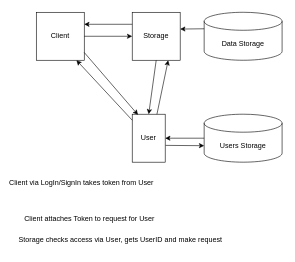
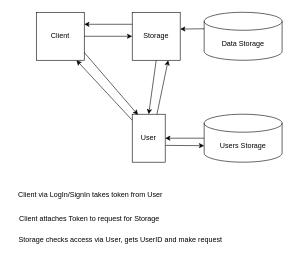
  <mxCell id="0" />
  <mxCell id="1" parent="0" />
  <mxCell id="2" value="Client" style="whiteSpace=wrap;html=1;aspect=fixed;" vertex="1" parent="1"><mxGeometry x="60" y="20" width="80" height="80" as="geometry" /></mxCell>
  <mxCell id="3" value="Storage" style="whiteSpace=wrap;html=1;aspect=fixed;" vertex="1" parent="1"><mxGeometry x="220" y="20" width="80" height="80" as="geometry" /></mxCell>
  <mxCell id="4" value="User" style="whiteSpace=wrap;html=1;aspect=fixed;" vertex="1" parent="1"><mxGeometry x="220" y="190" width="55" height="80" as="geometry" /></mxCell>
  <mxCell id="5" value="Data Storage" style="shape=cylinder3;whiteSpace=wrap;html=1;boundedLbl=1;backgroundOutline=1;size=15;" vertex="1" parent="1"><mxGeometry x="340" y="20" width="130" height="80" as="geometry" /></mxCell>
  <mxCell id="6" value="Users Storage" style="shape=cylinder3;whiteSpace=wrap;html=1;boundedLbl=1;backgroundOutline=1;size=15;" vertex="1" parent="1"><mxGeometry x="340" y="190" width="130" height="80" as="geometry" /></mxCell>
  <mxCell id="7" value="" style="endArrow=classic;html=1;rounded=0;entryX=0.175;entryY=0.013;entryDx=0;entryDy=0;exitX=1;exitY=0.838;exitDx=0;exitDy=0;exitPerimeter=0;entryPerimeter=0;" edge="1" parent="1" source="2" target="4"><mxGeometry width="50" height="50" relative="1" as="geometry"><mxPoint x="290" y="210" as="sourcePoint" /><mxPoint x="340" y="160" as="targetPoint" /></mxGeometry></mxCell>
  <mxCell id="8" value="" style="endArrow=classic;html=1;rounded=0;entryX=0.838;entryY=1;entryDx=0;entryDy=0;exitX=0;exitY=0.125;exitDx=0;exitDy=0;entryPerimeter=0;exitPerimeter=0;" edge="1" parent="1" source="4" target="2"><mxGeometry width="50" height="50" relative="1" as="geometry"><mxPoint x="290" y="210" as="sourcePoint" /><mxPoint x="340" y="160" as="targetPoint" /></mxGeometry></mxCell>
  <mxCell id="9" value="" style="endArrow=classic;html=1;rounded=0;entryX=0;entryY=0.5;entryDx=0;entryDy=0;exitX=1;exitY=0.5;exitDx=0;exitDy=0;" edge="1" parent="1" source="2" target="3"><mxGeometry width="50" height="50" relative="1" as="geometry"><mxPoint x="290" y="210" as="sourcePoint" /><mxPoint x="340" y="160" as="targetPoint" /></mxGeometry></mxCell>
  <mxCell id="10" value="" style="endArrow=classic;html=1;rounded=0;entryX=1;entryY=0.25;entryDx=0;entryDy=0;exitX=0;exitY=0.25;exitDx=0;exitDy=0;" edge="1" parent="1" source="3" target="2"><mxGeometry width="50" height="50" relative="1" as="geometry"><mxPoint x="290" y="210" as="sourcePoint" /><mxPoint x="340" y="160" as="targetPoint" /></mxGeometry></mxCell>
  <mxCell id="11" value="" style="endArrow=classic;html=1;rounded=0;entryX=0.75;entryY=1;entryDx=0;entryDy=0;exitX=0.75;exitY=0;exitDx=0;exitDy=0;" edge="1" parent="1" source="4" target="3"><mxGeometry width="50" height="50" relative="1" as="geometry"><mxPoint x="290" y="210" as="sourcePoint" /><mxPoint x="340" y="160" as="targetPoint" /></mxGeometry></mxCell>
  <mxCell id="12" value="" style="endArrow=classic;html=1;rounded=0;entryX=0.5;entryY=0;entryDx=0;entryDy=0;exitX=0.5;exitY=1;exitDx=0;exitDy=0;" edge="1" parent="1" source="3" target="4"><mxGeometry width="50" height="50" relative="1" as="geometry"><mxPoint x="290" y="210" as="sourcePoint" /><mxPoint x="340" y="160" as="targetPoint" /></mxGeometry></mxCell>
  <mxCell id="13" value="" style="endArrow=classic;html=1;rounded=0;entryX=0;entryY=0;entryDx=0;entryDy=52.5;entryPerimeter=0;exitX=1.013;exitY=0.65;exitDx=0;exitDy=0;exitPerimeter=0;" edge="1" parent="1" source="4" target="6"><mxGeometry width="50" height="50" relative="1" as="geometry"><mxPoint x="290" y="210" as="sourcePoint" /><mxPoint x="340" y="160" as="targetPoint" /></mxGeometry></mxCell>
  <mxCell id="14" value="" style="endArrow=classic;html=1;rounded=0;entryX=1;entryY=0.5;entryDx=0;entryDy=0;exitX=0;exitY=0.5;exitDx=0;exitDy=0;exitPerimeter=0;" edge="1" parent="1" source="6" target="4"><mxGeometry width="50" height="50" relative="1" as="geometry"><mxPoint x="290" y="210" as="sourcePoint" /><mxPoint x="340" y="160" as="targetPoint" /></mxGeometry></mxCell>
  <mxCell id="15" value="" style="endArrow=classic;html=1;rounded=0;exitX=0;exitY=0;exitDx=0;exitDy=27.5;exitPerimeter=0;" edge="1" parent="1" source="5"><mxGeometry width="50" height="50" relative="1" as="geometry"><mxPoint x="290" y="210" as="sourcePoint" /><mxPoint x="300" y="48" as="targetPoint" /></mxGeometry></mxCell>
- <mxCell id="16" value="Client via LogIn/SignIn takes token from User" style="text;html=1;align=center;verticalAlign=middle;resizable=0;points=[];autosize=1;strokeColor=none;fillColor=none;" vertex="1" parent="1"><mxGeometry x="5" y="290" width="260" height="30" as="geometry" /></mxCell>
- <mxCell id="17" value="Client attaches Token to request for User&amp;nbsp;" style="text;html=1;align=center;verticalAlign=middle;resizable=0;points=[];autosize=1;strokeColor=none;fillColor=none;" vertex="1" parent="1"><mxGeometry x="20" y="350" width="260" height="30" as="geometry" /></mxCell>
+ <mxCell id="16" value="Client via LogIn/SignIn takes token from User" style="text;html=1;align=center;verticalAlign=middle;resizable=0;points=[];autosize=1;strokeColor=none;fillColor=none;" vertex="1" parent="1"><mxGeometry x="20" y="310" width="260" height="30" as="geometry" /></mxCell>
+ <mxCell id="17" value="Client attaches Token to request for Storage&amp;nbsp;" style="text;html=1;align=center;verticalAlign=middle;resizable=0;points=[];autosize=1;strokeColor=none;fillColor=none;" vertex="1" parent="1"><mxGeometry x="20" y="350" width="260" height="30" as="geometry" /></mxCell>
  <mxCell id="18" value="Storage&amp;nbsp;checks access&amp;nbsp;via User, gets UserID and make request" style="text;html=1;align=center;verticalAlign=middle;resizable=0;points=[];autosize=1;strokeColor=none;fillColor=none;" vertex="1" parent="1"><mxGeometry x="20" y="385" width="360" height="30" as="geometry" /></mxCell>
